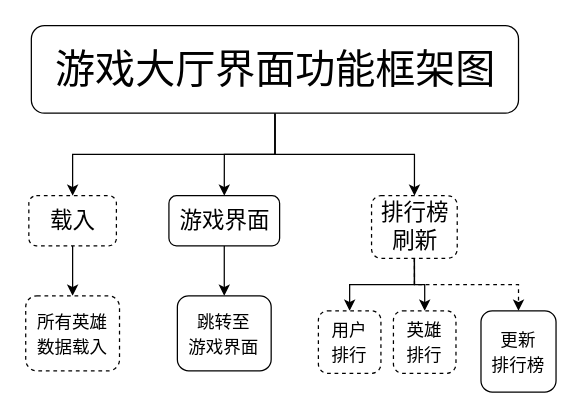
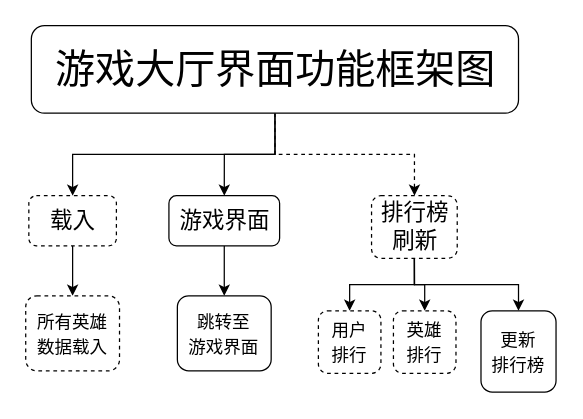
  <mxCell id="0" />
  <mxCell id="1" parent="0" />
  <mxCell id="2" style="edgeStyle=orthogonalEdgeStyle;rounded=0;orthogonalLoop=1;jettySize=auto;html=1;exitX=0.5;exitY=1;exitDx=0;exitDy=0;entryX=0.5;entryY=0;entryDx=0;entryDy=0;fontFamily=Times New Roman;fontSize=16;" edge="1" parent="1" source="5" target="9"><mxGeometry relative="1" as="geometry" /></mxCell>
- <mxCell id="3" style="edgeStyle=orthogonalEdgeStyle;rounded=0;orthogonalLoop=1;jettySize=auto;html=1;fontFamily=Times New Roman;fontSize=16;" edge="1" parent="1" source="5" target="13"><mxGeometry relative="1" as="geometry" /></mxCell>
+ <mxCell id="3" style="edgeStyle=orthogonalEdgeStyle;rounded=0;orthogonalLoop=1;jettySize=auto;html=1;fontFamily=Times New Roman;fontSize=16;dashed=1;" edge="1" parent="1" source="5" target="13"><mxGeometry relative="1" as="geometry" /></mxCell>
  <mxCell id="4" style="edgeStyle=orthogonalEdgeStyle;rounded=0;orthogonalLoop=1;jettySize=auto;html=1;entryX=0.5;entryY=0;entryDx=0;entryDy=0;fontFamily=Times New Roman;fontSize=16;" edge="1" parent="1" source="5" target="7"><mxGeometry relative="1" as="geometry" /></mxCell>
  <mxCell id="5" value="游戏大厅界面功能框架图" style="rounded=1;whiteSpace=wrap;html=1;fontFamily=Times New Roman;fontSize=32;" vertex="1" parent="1"><mxGeometry x="24.5" y="20" width="389.5" height="70" as="geometry" /></mxCell>
  <mxCell id="6" style="edgeStyle=orthogonalEdgeStyle;rounded=0;orthogonalLoop=1;jettySize=auto;html=1;fontFamily=Times New Roman;fontSize=16;" edge="1" parent="1" source="7" target="14"><mxGeometry relative="1" as="geometry" /></mxCell>
  <mxCell id="7" value="&lt;span style=&quot;font-size: 18px;&quot;&gt;载入&lt;/span&gt;" style="rounded=1;whiteSpace=wrap;html=1;fontFamily=Times New Roman;fontSize=16;dashed=1;" vertex="1" parent="1"><mxGeometry x="22.5" y="156" width="70" height="40" as="geometry" /></mxCell>
  <mxCell id="8" style="edgeStyle=orthogonalEdgeStyle;rounded=0;orthogonalLoop=1;jettySize=auto;html=1;exitX=0.5;exitY=1;exitDx=0;exitDy=0;fontFamily=Times New Roman;fontSize=18;" edge="1" parent="1" source="9" target="15"><mxGeometry relative="1" as="geometry" /></mxCell>
  <mxCell id="9" value="&lt;span style=&quot;font-size: 18px;&quot;&gt;游戏界面&lt;/span&gt;" style="rounded=1;whiteSpace=wrap;html=1;fontFamily=Times New Roman;fontSize=16;" vertex="1" parent="1"><mxGeometry x="134.5" y="156" width="88.5" height="40" as="geometry" /></mxCell>
  <mxCell id="10" style="edgeStyle=orthogonalEdgeStyle;rounded=0;orthogonalLoop=1;jettySize=auto;html=1;entryX=0.5;entryY=0;entryDx=0;entryDy=0;fontFamily=Times New Roman;fontSize=18;" edge="1" parent="1" source="13" target="17"><mxGeometry relative="1" as="geometry" /></mxCell>
- <mxCell id="11" style="edgeStyle=orthogonalEdgeStyle;rounded=0;orthogonalLoop=1;jettySize=auto;html=1;exitX=0.5;exitY=1;exitDx=0;exitDy=0;entryX=0.5;entryY=0;entryDx=0;entryDy=0;dashed=1;" edge="1" parent="1" source="13" target="18"><mxGeometry relative="1" as="geometry" /></mxCell>
+ <mxCell id="11" style="edgeStyle=orthogonalEdgeStyle;rounded=0;orthogonalLoop=1;jettySize=auto;html=1;exitX=0.5;exitY=1;exitDx=0;exitDy=0;entryX=0.5;entryY=0;entryDx=0;entryDy=0;" edge="1" parent="1" source="13" target="18"><mxGeometry relative="1" as="geometry" /></mxCell>
  <mxCell id="12" style="edgeStyle=orthogonalEdgeStyle;rounded=0;orthogonalLoop=1;jettySize=auto;html=1;exitX=0.5;exitY=1;exitDx=0;exitDy=0;entryX=0.5;entryY=0;entryDx=0;entryDy=0;" edge="1" parent="1" source="13" target="16"><mxGeometry relative="1" as="geometry" /></mxCell>
  <mxCell id="13" value="&lt;font style=&quot;font-size: 18px;&quot;&gt;排行榜刷新&lt;/font&gt;" style="rounded=1;whiteSpace=wrap;html=1;fontFamily=Times New Roman;fontSize=16;dashed=1;" vertex="1" parent="1"><mxGeometry x="296.5" y="156" width="68.5" height="50" as="geometry" /></mxCell>
  <mxCell id="14" value="&lt;font style=&quot;font-size: 14px;&quot;&gt;所有英雄&lt;br&gt;数据载入&lt;/font&gt;" style="rounded=1;whiteSpace=wrap;html=1;fontFamily=Times New Roman;fontSize=16;dashed=1;" vertex="1" parent="1"><mxGeometry x="20" y="236" width="75" height="60" as="geometry" /></mxCell>
  <mxCell id="15" value="&lt;span style=&quot;font-size: 14px;&quot;&gt;跳转至&lt;br&gt;游戏界面&lt;/span&gt;" style="rounded=1;whiteSpace=wrap;html=1;fontFamily=Times New Roman;fontSize=16;" vertex="1" parent="1"><mxGeometry x="141.25" y="236" width="75" height="60" as="geometry" /></mxCell>
  <mxCell id="16" value="&lt;span style=&quot;font-size: 14px;&quot;&gt;用户&lt;br&gt;排行&lt;br&gt;&lt;/span&gt;" style="rounded=1;whiteSpace=wrap;html=1;fontFamily=Times New Roman;fontSize=16;dashed=1;" vertex="1" parent="1"><mxGeometry x="254" y="248" width="50" height="50" as="geometry" /></mxCell>
  <mxCell id="17" value="&lt;span style=&quot;font-size: 14px;&quot;&gt;英雄&lt;br&gt;排行&lt;/span&gt;" style="rounded=1;whiteSpace=wrap;html=1;fontFamily=Times New Roman;fontSize=16;dashed=1;" vertex="1" parent="1"><mxGeometry x="314" y="248" width="50" height="50" as="geometry" /></mxCell>
  <mxCell id="18" value="&lt;span style=&quot;font-size: 14px;&quot;&gt;更新&lt;br&gt;排行榜&lt;/span&gt;" style="rounded=1;whiteSpace=wrap;html=1;fontFamily=Times New Roman;fontSize=16;" vertex="1" parent="1"><mxGeometry x="384" y="248" width="60" height="65" as="geometry" /></mxCell>
